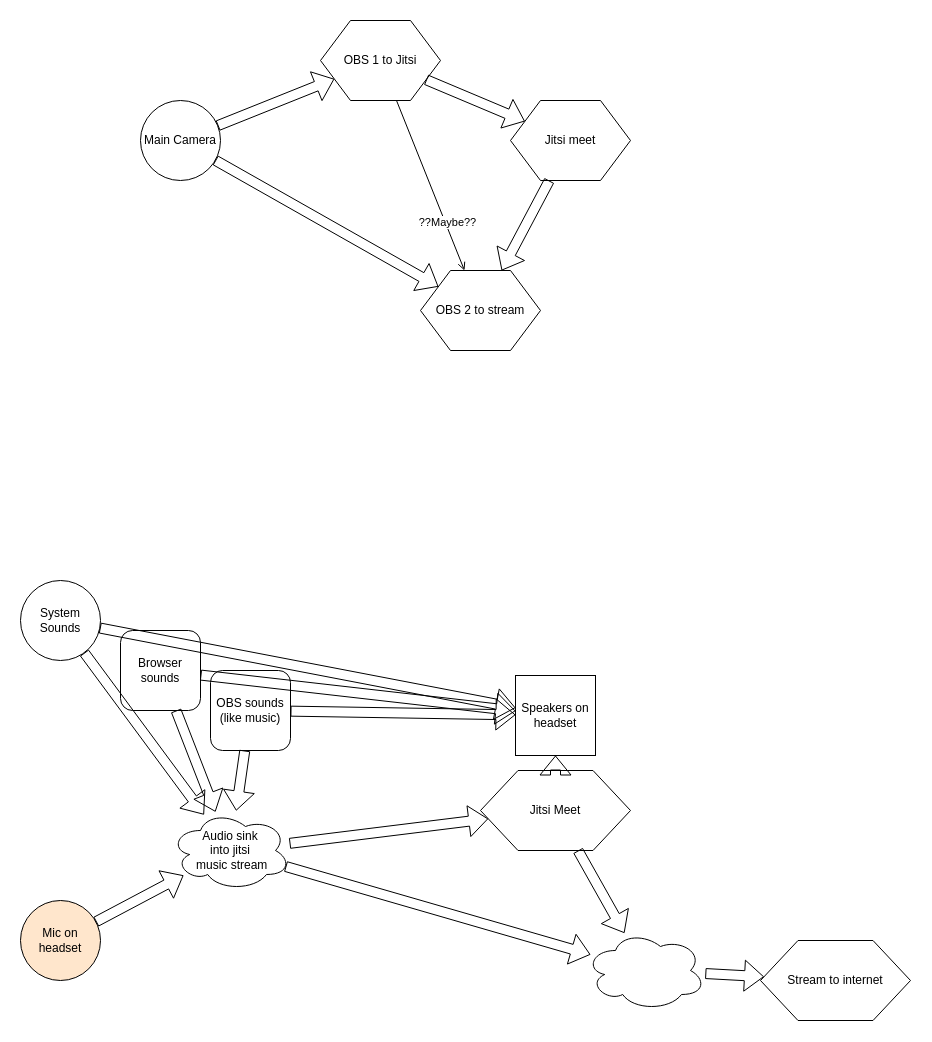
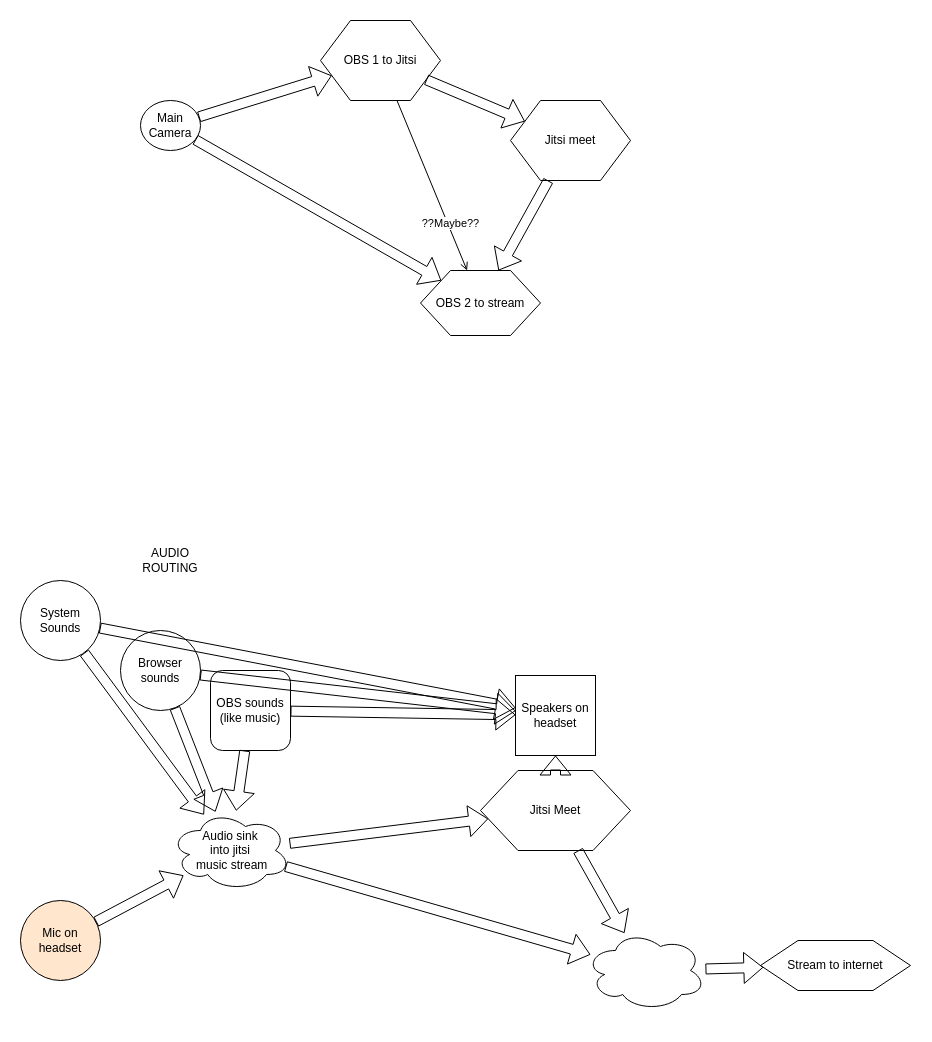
  <mxCell id="0" />
  <mxCell id="1" parent="0" />
  <mxCell id="2" value="Mic on headset" style="ellipse;whiteSpace=wrap;html=1;aspect=fixed;fillColor=#ffe6cc;" vertex="1" parent="1"><mxGeometry x="20" y="900" width="80" height="80" as="geometry" /></mxCell>
  <mxCell id="3" value="Jitsi Meet" style="shape=hexagon;perimeter=hexagonPerimeter2;whiteSpace=wrap;html=1;" vertex="1" parent="1"><mxGeometry x="480" y="770" width="150" height="80" as="geometry" /></mxCell>
  <mxCell id="4" value="Speakers on headset" style="whiteSpace=wrap;html=1;aspect=fixed;" vertex="1" parent="1"><mxGeometry x="515" y="675" width="80" height="80" as="geometry" /></mxCell>
  <mxCell id="5" value="System Sounds" style="ellipse;whiteSpace=wrap;html=1;aspect=fixed;" vertex="1" parent="1"><mxGeometry x="20" y="580" width="80" height="80" as="geometry" /></mxCell>
- <mxCell id="6" value="Browser sounds" style="whiteSpace=wrap;html=1;aspect=fixed;rounded=1;" vertex="1" parent="1"><mxGeometry x="120" y="630" width="80" height="80" as="geometry" /></mxCell>
+ <mxCell id="6" value="Browser sounds" style="ellipse;whiteSpace=wrap;html=1;aspect=fixed;" vertex="1" parent="1"><mxGeometry x="120" y="630" width="80" height="80" as="geometry" /></mxCell>
  <mxCell id="7" value="OBS sounds (like music)" style="whiteSpace=wrap;html=1;aspect=fixed;rounded=1;" vertex="1" parent="1"><mxGeometry x="210" y="670" width="80" height="80" as="geometry" /></mxCell>
- <mxCell id="8" value="Stream to internet" style="shape=hexagon;perimeter=hexagonPerimeter2;whiteSpace=wrap;html=1;" vertex="1" parent="1"><mxGeometry x="760" y="940" width="150" height="80" as="geometry" /></mxCell>
+ <mxCell id="8" value="Stream to internet" style="shape=hexagon;perimeter=hexagonPerimeter2;whiteSpace=wrap;html=1;" vertex="1" parent="1"><mxGeometry x="760" y="940" width="150" height="50" as="geometry" /></mxCell>
  <mxCell id="9" value="" style="shape=flexArrow;endArrow=classic;html=1;" edge="1" parent="1" source="2" target="13"><mxGeometry width="50" height="50" relative="1" as="geometry"><mxPoint x="460" y="920" as="sourcePoint" /><mxPoint x="510" y="870" as="targetPoint" /></mxGeometry></mxCell>
  <mxCell id="10" value="" style="shape=flexArrow;endArrow=classic;html=1;" edge="1" parent="1" source="5" target="13"><mxGeometry width="50" height="50" relative="1" as="geometry"><mxPoint x="220" y="730" as="sourcePoint" /><mxPoint x="270" y="680" as="targetPoint" /></mxGeometry></mxCell>
  <mxCell id="11" value="" style="shape=flexArrow;endArrow=classic;html=1;" edge="1" parent="1" source="6" target="13"><mxGeometry width="50" height="50" relative="1" as="geometry"><mxPoint x="460" y="920" as="sourcePoint" /><mxPoint x="510" y="870" as="targetPoint" /></mxGeometry></mxCell>
  <mxCell id="12" value="" style="shape=flexArrow;endArrow=classic;html=1;" edge="1" parent="1" source="7" target="13"><mxGeometry width="50" height="50" relative="1" as="geometry"><mxPoint x="460" y="920" as="sourcePoint" /><mxPoint x="510" y="870" as="targetPoint" /></mxGeometry></mxCell>
  <mxCell id="13" value="&lt;div&gt;Audio sink&lt;/div&gt;&lt;div&gt;into jitsi&lt;/div&gt;&amp;nbsp;music stream" style="ellipse;shape=cloud;whiteSpace=wrap;html=1;" vertex="1" parent="1"><mxGeometry x="170" y="810" width="120" height="80" as="geometry" /></mxCell>
  <mxCell id="14" value="" style="shape=flexArrow;endArrow=classic;html=1;" edge="1" parent="1" source="13" target="3"><mxGeometry width="50" height="50" relative="1" as="geometry"><mxPoint x="460" y="920" as="sourcePoint" /><mxPoint x="510" y="870" as="targetPoint" /></mxGeometry></mxCell>
  <mxCell id="15" value="" style="shape=flexArrow;endArrow=classic;html=1;" edge="1" parent="1" source="3" target="4"><mxGeometry width="50" height="50" relative="1" as="geometry"><mxPoint x="460" y="810" as="sourcePoint" /><mxPoint x="648.154" y="519.213" as="targetPoint" /></mxGeometry></mxCell>
  <mxCell id="16" value="" style="shape=flexArrow;endArrow=classic;html=1;" edge="1" parent="1" source="5" target="4"><mxGeometry width="50" height="50" relative="1" as="geometry"><mxPoint x="460" y="810" as="sourcePoint" /><mxPoint x="610.792" y="502.887" as="targetPoint" /></mxGeometry></mxCell>
  <mxCell id="17" value="" style="shape=flexArrow;endArrow=classic;html=1;" edge="1" parent="1" source="6" target="4"><mxGeometry width="50" height="50" relative="1" as="geometry"><mxPoint x="460" y="810" as="sourcePoint" /><mxPoint x="618.231" y="508.716" as="targetPoint" /></mxGeometry></mxCell>
  <mxCell id="18" value="" style="shape=flexArrow;endArrow=classic;html=1;" edge="1" parent="1" source="7" target="4"><mxGeometry width="50" height="50" relative="1" as="geometry"><mxPoint x="458" y="710" as="sourcePoint" /><mxPoint x="637.2" y="504" as="targetPoint" /></mxGeometry></mxCell>
  <mxCell id="19" value="" style="shape=flexArrow;endArrow=classic;html=1;" edge="1" parent="1" source="13" target="32"><mxGeometry width="50" height="50" relative="1" as="geometry"><mxPoint x="780" y="900" as="sourcePoint" /><mxPoint x="670" y="750" as="targetPoint" /></mxGeometry></mxCell>
  <mxCell id="20" value="" style="shape=flexArrow;endArrow=classic;html=1;" edge="1" parent="1" source="3" target="32"><mxGeometry width="50" height="50" relative="1" as="geometry"><mxPoint x="460" y="890" as="sourcePoint" /><mxPoint x="510" y="840" as="targetPoint" /></mxGeometry></mxCell>
- <mxCell id="22" value="Main Camera" style="ellipse;whiteSpace=wrap;html=1;aspect=fixed;" vertex="1" parent="1"><mxGeometry x="140" y="100" width="80" height="80" as="geometry" /></mxCell>
+ <mxCell id="21" value="AUDIO ROUTING" style="text;html=1;strokeColor=none;fillColor=none;align=center;verticalAlign=middle;whiteSpace=wrap;rounded=0;" vertex="1" parent="1"><mxGeometry x="150" y="550" width="40" height="20" as="geometry" /></mxCell>
+ <mxCell id="22" value="Main Camera" style="ellipse;whiteSpace=wrap;html=1;aspect=fixed;" vertex="1" parent="1"><mxGeometry x="140" y="100" width="60" height="50" as="geometry" /></mxCell>
  <mxCell id="23" value="&lt;div&gt;OBS 1 to Jitsi&lt;/div&gt;" style="shape=hexagon;perimeter=hexagonPerimeter2;whiteSpace=wrap;html=1;" vertex="1" parent="1"><mxGeometry x="320" y="20" width="120" height="80" as="geometry" /></mxCell>
  <mxCell id="24" value="" style="shape=flexArrow;endArrow=classic;html=1;" edge="1" parent="1" source="22" target="23"><mxGeometry width="50" height="50" relative="1" as="geometry"><mxPoint x="490" y="370" as="sourcePoint" /><mxPoint x="540" y="320" as="targetPoint" /></mxGeometry></mxCell>
  <mxCell id="25" value="Jitsi meet" style="shape=hexagon;perimeter=hexagonPerimeter2;whiteSpace=wrap;html=1;" vertex="1" parent="1"><mxGeometry x="510" y="100" width="120" height="80" as="geometry" /></mxCell>
  <mxCell id="26" value="" style="shape=flexArrow;endArrow=classic;html=1;" edge="1" parent="1" source="23" target="25"><mxGeometry width="50" height="50" relative="1" as="geometry"><mxPoint x="490" y="370" as="sourcePoint" /><mxPoint x="540" y="320" as="targetPoint" /></mxGeometry></mxCell>
- <mxCell id="27" value="&lt;div&gt;OBS 2 to stream&lt;/div&gt;" style="shape=hexagon;perimeter=hexagonPerimeter2;whiteSpace=wrap;html=1;" vertex="1" parent="1"><mxGeometry x="420" y="270" width="120" height="80" as="geometry" /></mxCell>
+ <mxCell id="27" value="&lt;div&gt;OBS 2 to stream&lt;/div&gt;" style="shape=hexagon;perimeter=hexagonPerimeter2;whiteSpace=wrap;html=1;" vertex="1" parent="1"><mxGeometry x="420" y="270" width="120" height="65" as="geometry" /></mxCell>
  <mxCell id="28" value="" style="shape=flexArrow;endArrow=classic;html=1;" edge="1" parent="1" source="25" target="27"><mxGeometry width="50" height="50" relative="1" as="geometry"><mxPoint x="490" y="370" as="sourcePoint" /><mxPoint x="540" y="320" as="targetPoint" /></mxGeometry></mxCell>
  <mxCell id="29" value="" style="shape=flexArrow;endArrow=classic;html=1;" edge="1" parent="1" source="22" target="27"><mxGeometry width="50" height="50" relative="1" as="geometry"><mxPoint x="490" y="370" as="sourcePoint" /><mxPoint x="540" y="320" as="targetPoint" /></mxGeometry></mxCell>
  <mxCell id="30" value="" style="endArrow=open;html=1;" edge="1" parent="1" source="23" target="27"><mxGeometry width="50" height="50" relative="1" as="geometry"><mxPoint x="490" y="300" as="sourcePoint" /><mxPoint x="540" y="250" as="targetPoint" /></mxGeometry></mxCell>
  <mxCell id="31" value="??Maybe??" style="edgeLabel;html=1;align=center;verticalAlign=middle;resizable=0;points=[];" vertex="1" connectable="0" parent="30"><mxGeometry x="0.444" y="2" relative="1" as="geometry"><mxPoint as="offset" /></mxGeometry></mxCell>
  <mxCell id="32" value="" style="ellipse;shape=cloud;whiteSpace=wrap;html=1;" vertex="1" parent="1"><mxGeometry x="585" y="930" width="120" height="80" as="geometry" /></mxCell>
  <mxCell id="33" value="" style="shape=flexArrow;endArrow=classic;html=1;" edge="1" parent="1" source="32" target="8"><mxGeometry width="50" height="50" relative="1" as="geometry"><mxPoint x="490" y="830" as="sourcePoint" /><mxPoint x="540" y="780" as="targetPoint" /></mxGeometry></mxCell>
